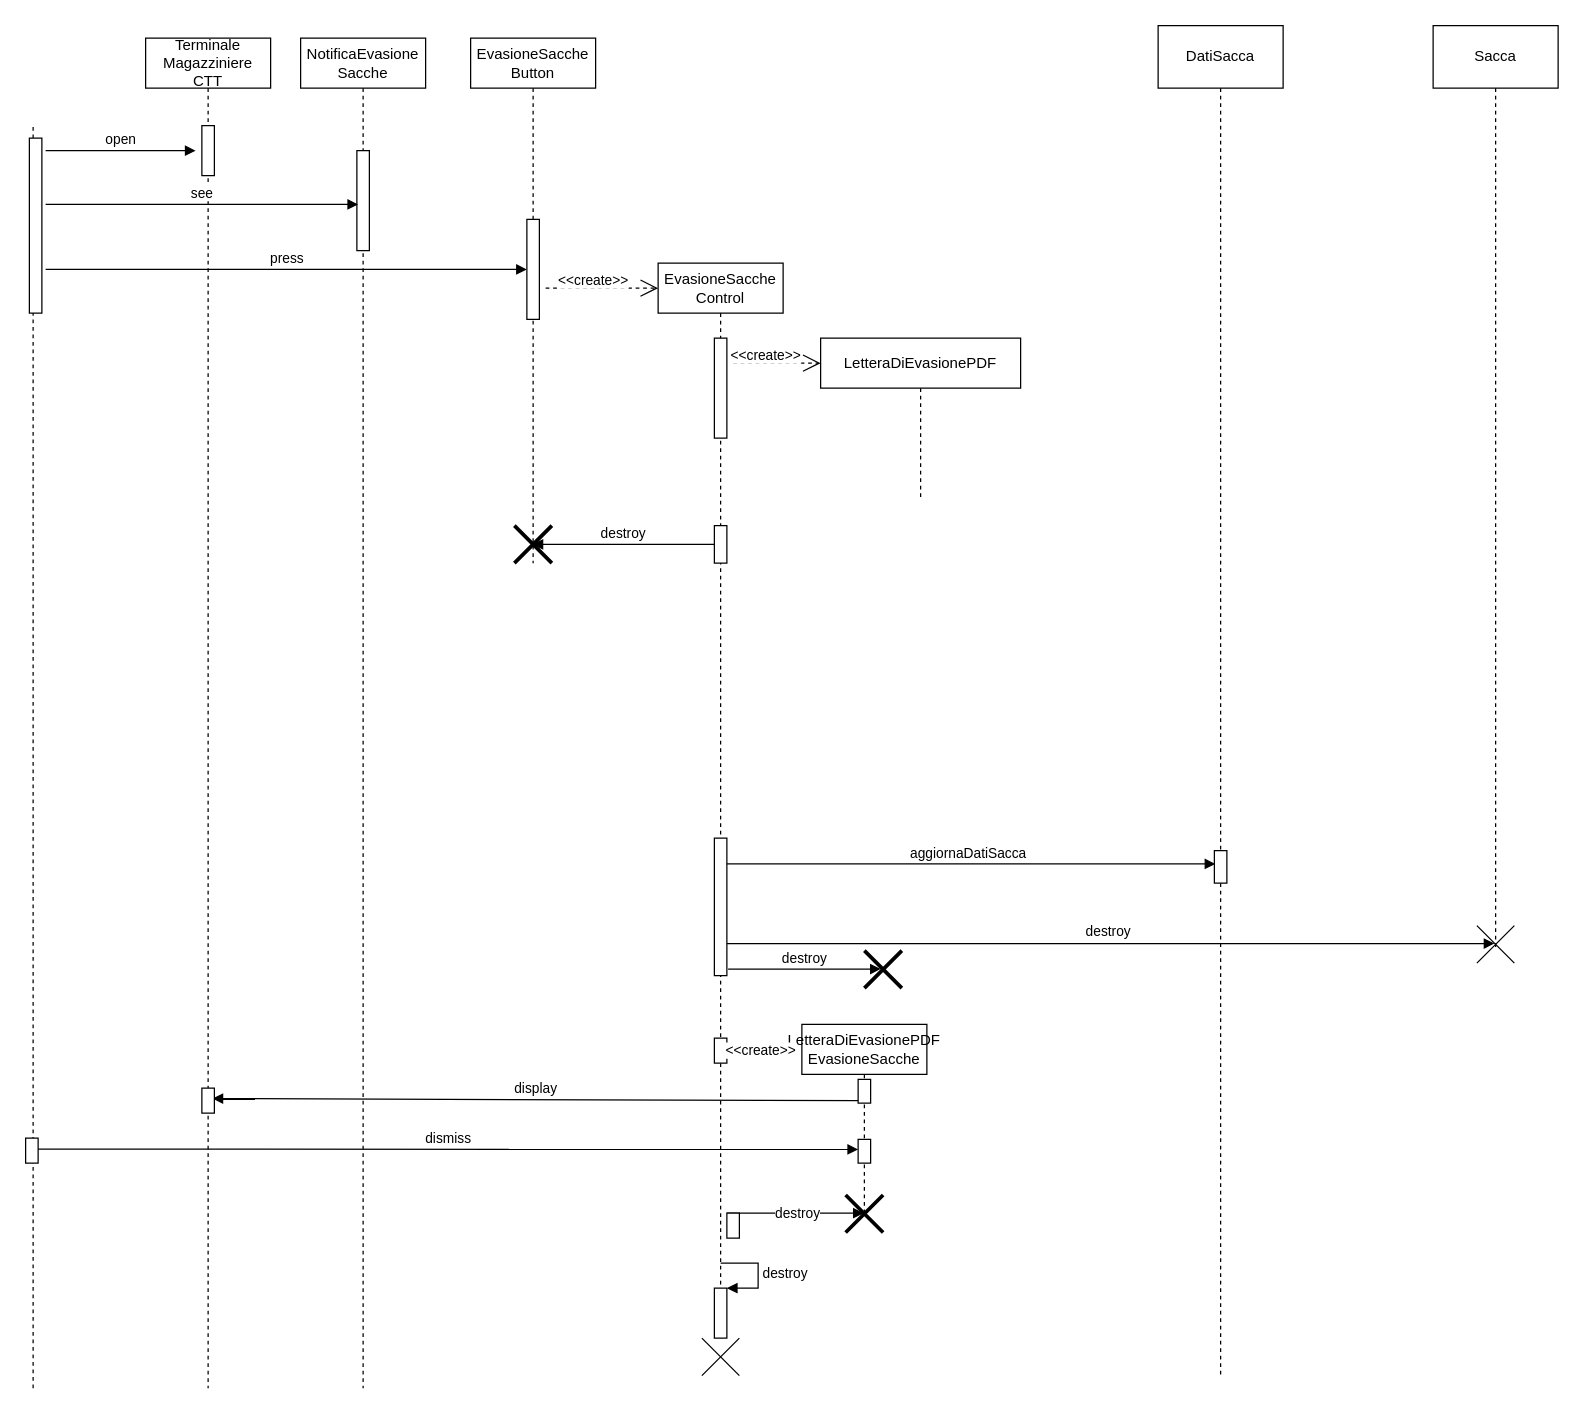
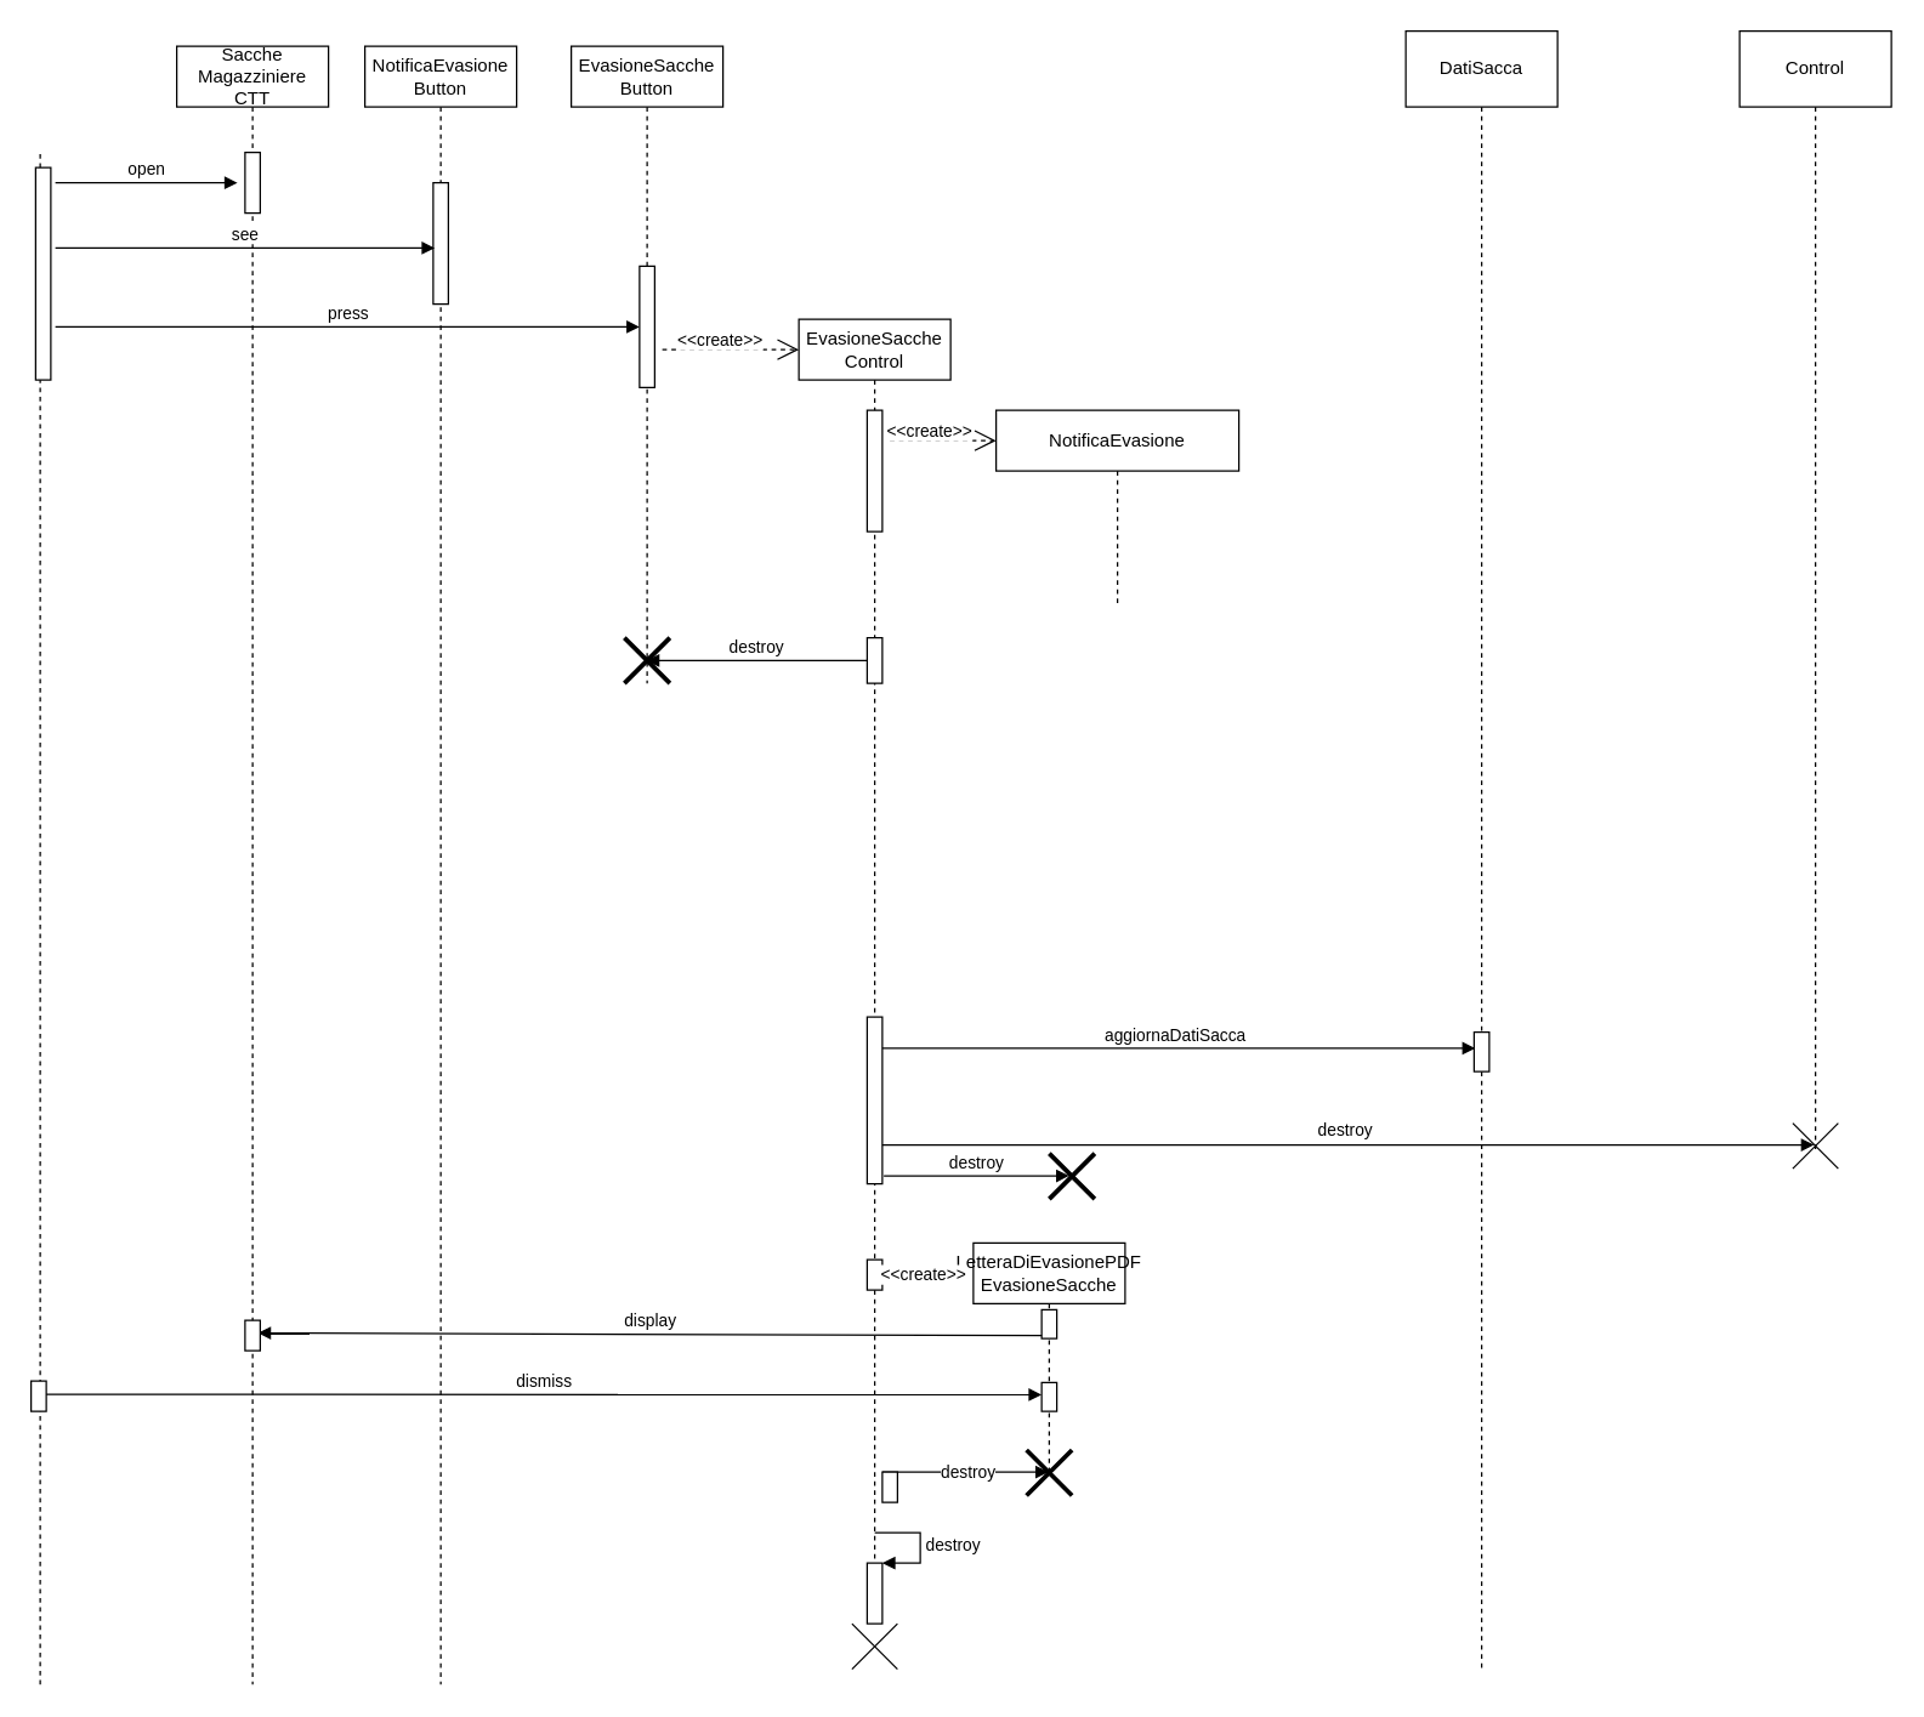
  <mxCell id="0" />
  <mxCell id="1" parent="0" />
  <mxCell id="2" value="destroy" style="html=1;verticalAlign=bottom;endArrow=block;entryX=0.469;entryY=0.478;entryDx=0;entryDy=0;entryPerimeter=0;" parent="1" source="20" target="41" edge="1"><mxGeometry width="80" relative="1" as="geometry"><mxPoint x="1306" y="790" as="sourcePoint" /><mxPoint x="1979.33" y="790.34" as="targetPoint" /></mxGeometry></mxCell>
  <mxCell id="3" value="aggiornaDatiSacca" style="html=1;verticalAlign=bottom;endArrow=block;entryX=0.08;entryY=0.408;entryDx=0;entryDy=0;entryPerimeter=0;" parent="1" source="20" target="39" edge="1"><mxGeometry width="80" relative="1" as="geometry"><mxPoint x="1306" y="770" as="sourcePoint" /><mxPoint x="1838" y="771" as="targetPoint" /></mxGeometry></mxCell>
- <mxCell id="4" value="LetteraDiEvasionePDF" style="shape=umlLifeline;perimeter=lifelinePerimeter;whiteSpace=wrap;html=1;container=1;collapsible=0;recursiveResize=0;outlineConnect=0;" parent="1" vertex="1"><mxGeometry x="656" y="270" width="160" height="130" as="geometry" /></mxCell>
+ <mxCell id="4" value="NotificaEvasione" style="shape=umlLifeline;perimeter=lifelinePerimeter;whiteSpace=wrap;html=1;container=1;collapsible=0;recursiveResize=0;outlineConnect=0;" parent="1" vertex="1"><mxGeometry x="656" y="270" width="160" height="130" as="geometry" /></mxCell>
  <mxCell id="5" value="" style="shape=umlDestroy;whiteSpace=wrap;html=1;strokeWidth=3;" parent="4" vertex="1"><mxGeometry x="35" y="490" width="30" height="30" as="geometry" /></mxCell>
  <mxCell id="6" value="" style="endArrow=none;dashed=1;html=1;" parent="1" source="7" edge="1"><mxGeometry width="50" height="50" relative="1" as="geometry"><mxPoint x="26" y="360" as="sourcePoint" /><mxPoint x="26" y="100" as="targetPoint" /></mxGeometry></mxCell>
  <mxCell id="7" value="" style="html=1;points=[];perimeter=orthogonalPerimeter;" parent="1" vertex="1"><mxGeometry x="23" y="110" width="10" height="140" as="geometry" /></mxCell>
- <mxCell id="8" value="Terminale Magazziniere CTT" style="shape=umlLifeline;perimeter=lifelinePerimeter;whiteSpace=wrap;html=1;container=1;collapsible=0;recursiveResize=0;outlineConnect=0;" parent="1" vertex="1"><mxGeometry x="116" y="30" width="100" height="1080" as="geometry" /></mxCell>
+ <mxCell id="8" value="Sacche Magazziniere CTT" style="shape=umlLifeline;perimeter=lifelinePerimeter;whiteSpace=wrap;html=1;container=1;collapsible=0;recursiveResize=0;outlineConnect=0;" parent="1" vertex="1"><mxGeometry x="116" y="30" width="100" height="1080" as="geometry" /></mxCell>
  <mxCell id="9" value="" style="html=1;points=[];perimeter=orthogonalPerimeter;" parent="8" vertex="1"><mxGeometry x="45" y="70" width="10" height="40" as="geometry" /></mxCell>
  <mxCell id="10" value="open" style="html=1;verticalAlign=bottom;endArrow=block;" parent="1" edge="1"><mxGeometry width="80" relative="1" as="geometry"><mxPoint x="36" y="120" as="sourcePoint" /><mxPoint x="156" y="120" as="targetPoint" /></mxGeometry></mxCell>
- <mxCell id="11" value="NotificaEvasione Sacche" style="shape=umlLifeline;perimeter=lifelinePerimeter;whiteSpace=wrap;html=1;container=1;collapsible=0;recursiveResize=0;outlineConnect=0;" parent="1" vertex="1"><mxGeometry x="240" y="30" width="100" height="1080" as="geometry" /></mxCell>
+ <mxCell id="11" value="NotificaEvasione Button" style="shape=umlLifeline;perimeter=lifelinePerimeter;whiteSpace=wrap;html=1;container=1;collapsible=0;recursiveResize=0;outlineConnect=0;" parent="1" vertex="1"><mxGeometry x="240" y="30" width="100" height="1080" as="geometry" /></mxCell>
  <mxCell id="12" value="" style="html=1;points=[];perimeter=orthogonalPerimeter;" parent="11" vertex="1"><mxGeometry x="45" y="90" width="10" height="80" as="geometry" /></mxCell>
  <mxCell id="13" value="see" style="html=1;verticalAlign=bottom;endArrow=block;" parent="1" edge="1"><mxGeometry width="80" relative="1" as="geometry"><mxPoint x="36" y="163" as="sourcePoint" /><mxPoint x="286" y="163" as="targetPoint" /></mxGeometry></mxCell>
  <mxCell id="14" value="EvasioneSacche&lt;br&gt;Button" style="shape=umlLifeline;perimeter=lifelinePerimeter;whiteSpace=wrap;html=1;container=1;collapsible=0;recursiveResize=0;outlineConnect=0;" parent="1" vertex="1"><mxGeometry x="376" y="30" width="100" height="420" as="geometry" /></mxCell>
  <mxCell id="15" value="" style="html=1;points=[];perimeter=orthogonalPerimeter;" parent="14" vertex="1"><mxGeometry x="45" y="145" width="10" height="80" as="geometry" /></mxCell>
  <mxCell id="16" value="" style="shape=umlDestroy;whiteSpace=wrap;html=1;strokeWidth=3;" parent="14" vertex="1"><mxGeometry x="35" y="390" width="30" height="30" as="geometry" /></mxCell>
  <mxCell id="17" value="press" style="html=1;verticalAlign=bottom;endArrow=block;entryX=0;entryY=0.5;entryDx=0;entryDy=0;entryPerimeter=0;" parent="1" target="15" edge="1"><mxGeometry width="80" relative="1" as="geometry"><mxPoint x="36" y="215" as="sourcePoint" /><mxPoint x="416" y="215" as="targetPoint" /></mxGeometry></mxCell>
  <mxCell id="18" value="" style="endArrow=open;dashed=1;endFill=0;endSize=12;html=1;" parent="1" edge="1"><mxGeometry width="160" relative="1" as="geometry"><mxPoint x="436" y="230" as="sourcePoint" /><mxPoint x="526" y="230" as="targetPoint" /></mxGeometry></mxCell>
  <mxCell id="19" value="&amp;lt;&amp;lt;create&amp;gt;&amp;gt;" style="edgeLabel;html=1;align=center;verticalAlign=middle;resizable=0;points=[];" parent="18" vertex="1" connectable="0"><mxGeometry x="0.225" y="3" relative="1" as="geometry"><mxPoint x="-18" y="-4" as="offset" /></mxGeometry></mxCell>
  <mxCell id="20" value="EvasioneSacche Control" style="shape=umlLifeline;perimeter=lifelinePerimeter;whiteSpace=wrap;html=1;container=1;collapsible=0;recursiveResize=0;outlineConnect=0;" parent="1" vertex="1"><mxGeometry x="526" y="210" width="100" height="820" as="geometry" /></mxCell>
  <mxCell id="21" value="" style="html=1;points=[];perimeter=orthogonalPerimeter;" parent="20" vertex="1"><mxGeometry x="45" y="60" width="10" height="80" as="geometry" /></mxCell>
  <mxCell id="22" value="" style="html=1;points=[];perimeter=orthogonalPerimeter;" parent="20" vertex="1"><mxGeometry x="45" y="620" width="10" height="20" as="geometry" /></mxCell>
  <mxCell id="23" value="" style="html=1;points=[];perimeter=orthogonalPerimeter;" parent="20" vertex="1"><mxGeometry x="45" y="460" width="10" height="110" as="geometry" /></mxCell>
  <mxCell id="24" value="destroy" style="edgeStyle=orthogonalEdgeStyle;html=1;align=left;spacingLeft=2;endArrow=block;rounded=0;" parent="20" edge="1"><mxGeometry x="-0.361" relative="1" as="geometry"><mxPoint x="55" y="760" as="sourcePoint" /><Array as="points"><mxPoint x="130" y="760" /><mxPoint x="130" y="760" /></Array><mxPoint x="164.5" y="760" as="targetPoint" /><mxPoint as="offset" /></mxGeometry></mxCell>
  <mxCell id="25" value="" style="html=1;points=[];perimeter=orthogonalPerimeter;" parent="20" vertex="1"><mxGeometry x="45" y="210" width="10" height="30" as="geometry" /></mxCell>
  <mxCell id="26" value="" style="endArrow=open;dashed=1;endFill=0;endSize=12;html=1;" parent="1" edge="1"><mxGeometry width="160" relative="1" as="geometry"><mxPoint x="586" y="290" as="sourcePoint" /><mxPoint x="656" y="290" as="targetPoint" /></mxGeometry></mxCell>
  <mxCell id="27" value="&amp;lt;&amp;lt;create&amp;gt;&amp;gt;" style="edgeLabel;html=1;align=center;verticalAlign=middle;resizable=0;points=[];" parent="26" vertex="1" connectable="0"><mxGeometry x="0.225" y="3" relative="1" as="geometry"><mxPoint x="-18" y="-4" as="offset" /></mxGeometry></mxCell>
  <mxCell id="28" value="" style="endArrow=none;dashed=1;html=1;" parent="1" target="7" edge="1"><mxGeometry width="50" height="50" relative="1" as="geometry"><mxPoint x="26" y="1110" as="sourcePoint" /><mxPoint x="26" y="487" as="targetPoint" /></mxGeometry></mxCell>
  <mxCell id="29" value="LetteraDiEvasionePDF&lt;br&gt;EvasioneSacche" style="shape=umlLifeline;perimeter=lifelinePerimeter;whiteSpace=wrap;html=1;container=1;collapsible=0;recursiveResize=0;outlineConnect=0;" parent="1" vertex="1"><mxGeometry x="641" y="819" width="100" height="151" as="geometry" /></mxCell>
  <mxCell id="30" value="" style="html=1;points=[];perimeter=orthogonalPerimeter;" parent="29" vertex="1"><mxGeometry x="45" y="44" width="10" height="19" as="geometry" /></mxCell>
  <mxCell id="31" value="" style="html=1;points=[];perimeter=orthogonalPerimeter;" parent="29" vertex="1"><mxGeometry x="45" y="92" width="10" height="19" as="geometry" /></mxCell>
  <mxCell id="32" value="" style="shape=umlDestroy;whiteSpace=wrap;html=1;strokeWidth=3;" parent="29" vertex="1"><mxGeometry x="35" y="136.5" width="30" height="30" as="geometry" /></mxCell>
  <mxCell id="33" value="display" style="html=1;verticalAlign=bottom;endArrow=block;entryX=0.847;entryY=0.418;entryDx=0;entryDy=0;entryPerimeter=0;" parent="1" target="34" edge="1"><mxGeometry width="80" relative="1" as="geometry"><mxPoint x="686" y="880" as="sourcePoint" /><mxPoint x="176" y="880" as="targetPoint" /></mxGeometry></mxCell>
  <mxCell id="34" value="" style="html=1;points=[];perimeter=orthogonalPerimeter;" parent="1" vertex="1"><mxGeometry x="161" y="870" width="10" height="20" as="geometry" /></mxCell>
  <mxCell id="35" value="" style="html=1;points=[];perimeter=orthogonalPerimeter;" parent="1" vertex="1"><mxGeometry x="20" y="910" width="10" height="20" as="geometry" /></mxCell>
  <mxCell id="36" value="dismiss" style="html=1;verticalAlign=bottom;endArrow=block;" parent="1" edge="1"><mxGeometry width="80" relative="1" as="geometry"><mxPoint x="30" y="918.82" as="sourcePoint" /><mxPoint x="686" y="919" as="targetPoint" /></mxGeometry></mxCell>
  <mxCell id="37" value="destroy" style="html=1;verticalAlign=bottom;endArrow=block;entryX=0.438;entryY=0.49;entryDx=0;entryDy=0;entryPerimeter=0;" parent="1" target="5" edge="1"><mxGeometry width="80" relative="1" as="geometry"><mxPoint x="582" y="774.82" as="sourcePoint" /><mxPoint x="731.5" y="774.82" as="targetPoint" /></mxGeometry></mxCell>
  <mxCell id="38" value="DatiSacca" style="shape=umlLifeline;perimeter=lifelinePerimeter;whiteSpace=wrap;html=1;container=1;collapsible=0;recursiveResize=0;outlineConnect=0;size=50;" parent="1" vertex="1"><mxGeometry x="926" y="20" width="100" height="1080" as="geometry" /></mxCell>
  <mxCell id="39" value="" style="html=1;points=[];perimeter=orthogonalPerimeter;" parent="38" vertex="1"><mxGeometry x="45" y="660" width="10" height="26" as="geometry" /></mxCell>
- <mxCell id="40" value="Sacca" style="shape=umlLifeline;perimeter=lifelinePerimeter;whiteSpace=wrap;html=1;container=1;collapsible=0;recursiveResize=0;outlineConnect=0;size=50;" parent="1" vertex="1"><mxGeometry x="1146" y="20" width="100" height="740" as="geometry" /></mxCell>
+ <mxCell id="40" value="Control" style="shape=umlLifeline;perimeter=lifelinePerimeter;whiteSpace=wrap;html=1;container=1;collapsible=0;recursiveResize=0;outlineConnect=0;size=50;" parent="1" vertex="1"><mxGeometry x="1146" y="20" width="100" height="740" as="geometry" /></mxCell>
  <mxCell id="41" value="" style="shape=umlDestroy;whiteSpace=wrap;html=1;strokeWidth=1;" parent="40" vertex="1"><mxGeometry x="35" y="720" width="30" height="30" as="geometry" /></mxCell>
  <mxCell id="42" value="" style="html=1;points=[];perimeter=orthogonalPerimeter;" parent="1" vertex="1"><mxGeometry x="571" y="1030" width="10" height="40" as="geometry" /></mxCell>
  <mxCell id="43" value="destroy" style="edgeStyle=orthogonalEdgeStyle;html=1;align=left;spacingLeft=2;endArrow=block;rounded=0;entryX=1;entryY=0;" parent="1" target="42" edge="1"><mxGeometry relative="1" as="geometry"><mxPoint x="576" y="1010" as="sourcePoint" /><Array as="points"><mxPoint x="606" y="1010" /></Array></mxGeometry></mxCell>
  <mxCell id="44" value="" style="shape=umlDestroy;whiteSpace=wrap;html=1;strokeWidth=1;" parent="1" vertex="1"><mxGeometry x="561" y="1070" width="30" height="30" as="geometry" /></mxCell>
  <mxCell id="45" value="" style="html=1;points=[];perimeter=orthogonalPerimeter;" parent="1" vertex="1"><mxGeometry x="581" y="970" width="10" height="20" as="geometry" /></mxCell>
  <mxCell id="46" value="&amp;lt;&amp;lt;create&amp;gt;&amp;gt;" style="edgeLabel;html=1;align=center;verticalAlign=middle;resizable=0;points=[];" parent="1" vertex="1" connectable="0"><mxGeometry x="626" y="293" as="geometry"><mxPoint x="-19" y="546" as="offset" /></mxGeometry></mxCell>
  <mxCell id="47" value="destroy" style="html=1;verticalAlign=bottom;endArrow=block;" parent="1" source="25" target="14" edge="1"><mxGeometry width="80" relative="1" as="geometry"><mxPoint x="592" y="784.82" as="sourcePoint" /><mxPoint x="714.14" y="784.7" as="targetPoint" /></mxGeometry></mxCell>
